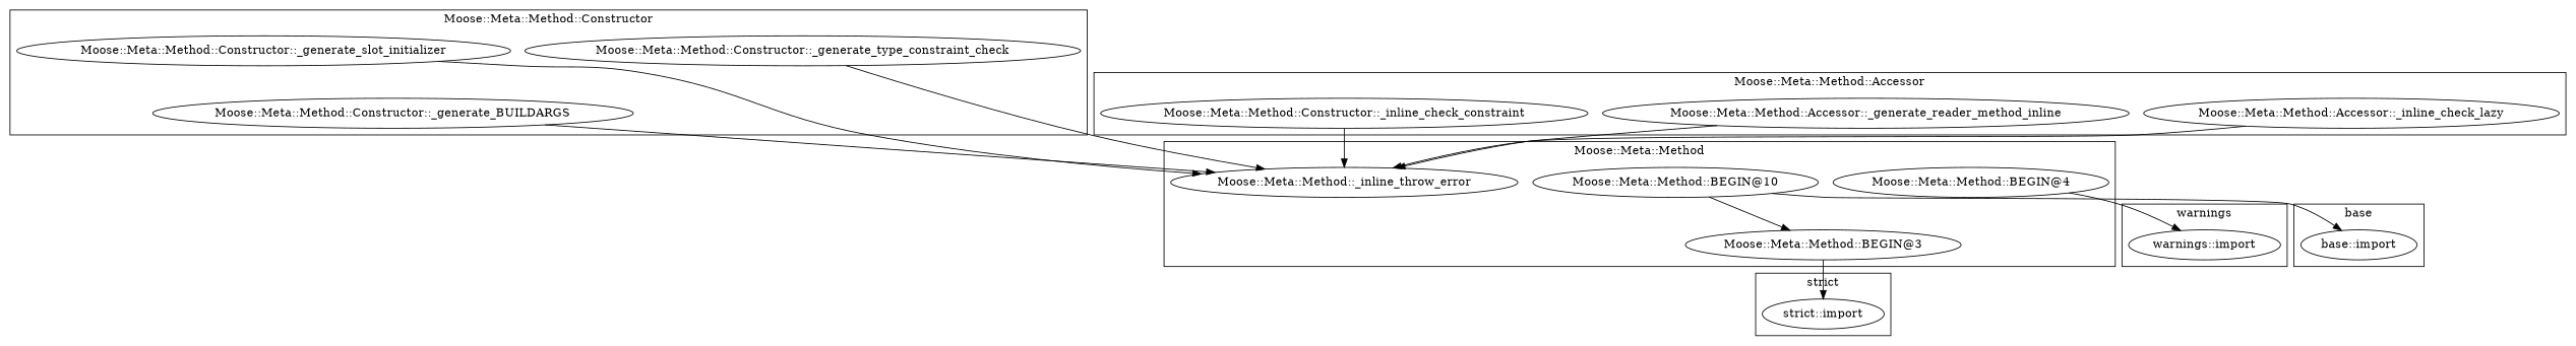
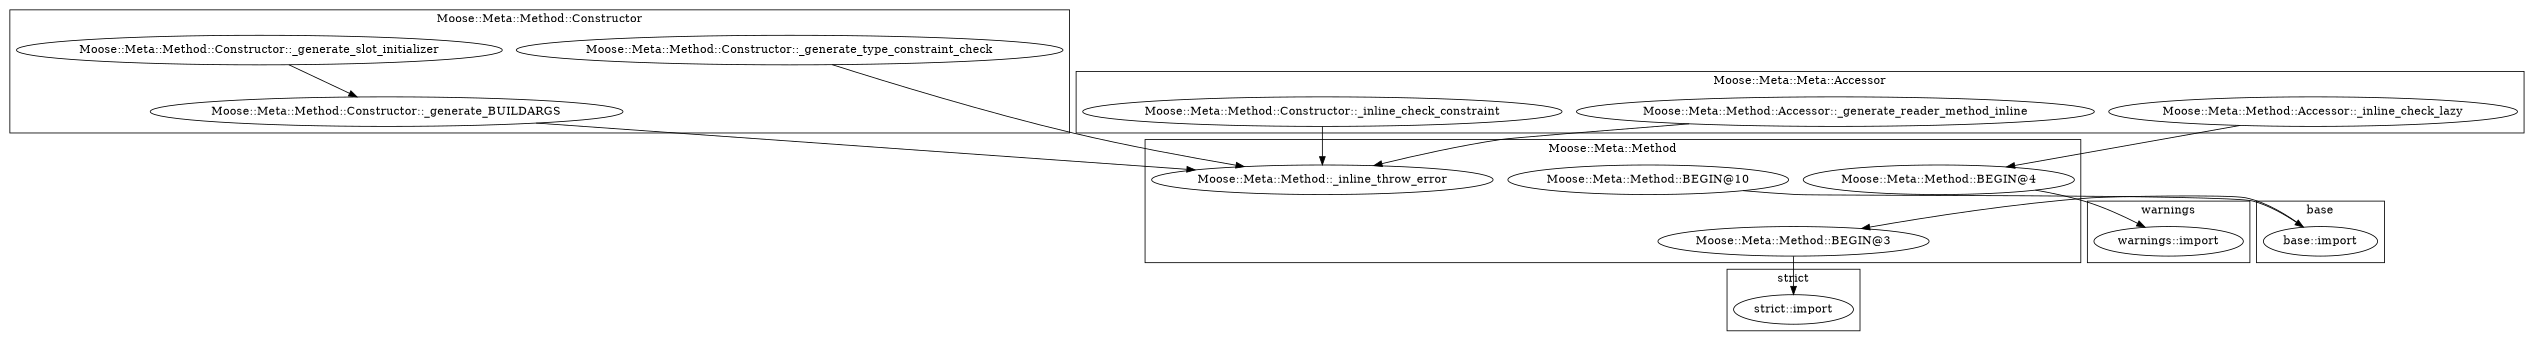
  digraph {
    fontname="DejaVu Serif"
    node [fontname="DejaVu Serif"]
    edge [fontname="DejaVu Serif"]
    "Moose::Meta::Method::Constructor::_generate_slot_initializer"
    "Moose::Meta::Method::Constructor::_generate_BUILDARGS"
    "Moose::Meta::Method::Constructor::_generate_type_constraint_check"
    "warnings::import"
    "base::import"
    "strict::import"
    "Moose::Meta::Method::BEGIN@4"
    "Moose::Meta::Method::BEGIN@10"
    "Moose::Meta::Method::_inline_throw_error"
    "Moose::Meta::Method::BEGIN@3"
    "Moose::Meta::Method::Accessor::_generate_reader_method_inline"
    n12 [label="Moose::Meta::Method::Constructor::_inline_check_constraint"]
    "Moose::Meta::Method::Accessor::_inline_check_lazy"
    subgraph cluster_1 {
      label="Moose::Meta::Method::Constructor"
      "Moose::Meta::Method::Constructor::_generate_slot_initializer"
      "Moose::Meta::Method::Constructor::_generate_BUILDARGS"
      "Moose::Meta::Method::Constructor::_generate_type_constraint_check"
    }
    subgraph cluster_2 {
      label=warnings
      "warnings::import"
    }
    subgraph cluster_3 {
      label=base
      "base::import"
    }
    subgraph cluster_4 {
      label="strict"
      "strict::import"
    }
    subgraph cluster_5 {
      label="Moose::Meta::Method"
      "Moose::Meta::Method::BEGIN@4"
      "Moose::Meta::Method::BEGIN@10"
      "Moose::Meta::Method::_inline_throw_error"
      "Moose::Meta::Method::BEGIN@3"
    }
    subgraph cluster_6 {
-     label="Moose::Meta::Method::Accessor"
+     label="Moose::Meta::Meta::Accessor"
      "Moose::Meta::Method::Accessor::_generate_reader_method_inline"
      n12
      "Moose::Meta::Method::Accessor::_inline_check_lazy"
    }
-   "Moose::Meta::Method::Constructor::_generate_slot_initializer" -> "Moose::Meta::Method::_inline_throw_error"
+   "Moose::Meta::Method::Constructor::_generate_slot_initializer" -> "Moose::Meta::Method::Constructor::_generate_BUILDARGS"
    "Moose::Meta::Method::Constructor::_generate_BUILDARGS" -> "Moose::Meta::Method::_inline_throw_error"
    "Moose::Meta::Method::Constructor::_generate_type_constraint_check" -> "Moose::Meta::Method::_inline_throw_error"
-   "Moose::Meta::Method::BEGIN@10" -> "Moose::Meta::Method::BEGIN@3"
+   "base::import" -> "Moose::Meta::Method::BEGIN@3"
    "Moose::Meta::Method::BEGIN@4" -> "warnings::import"
    "Moose::Meta::Method::BEGIN@10" -> "base::import"
    "Moose::Meta::Method::BEGIN@3" -> "strict::import"
    "Moose::Meta::Method::Accessor::_generate_reader_method_inline" -> "Moose::Meta::Method::_inline_throw_error"
    n12 -> "Moose::Meta::Method::_inline_throw_error"
-   "Moose::Meta::Method::Accessor::_inline_check_lazy" -> "Moose::Meta::Method::_inline_throw_error"
+   "Moose::Meta::Method::Accessor::_inline_check_lazy" -> "Moose::Meta::Method::BEGIN@4"
  }
